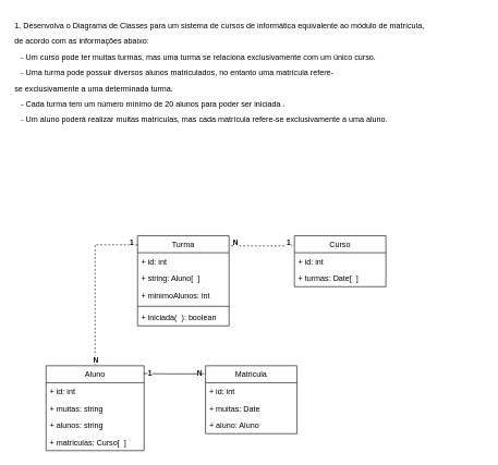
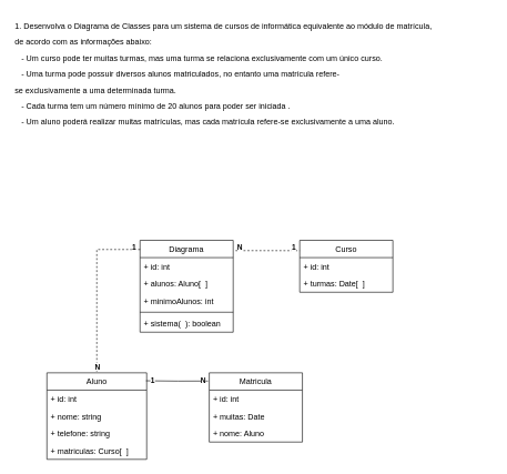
  <mxCell id="0" />
  <mxCell id="1" parent="0" />
  <mxCell id="2" value="Curso" style="swimlane;fontStyle=0;childLayout=stackLayout;horizontal=1;startSize=26;fillColor=none;horizontalStack=0;resizeParent=1;resizeParentMax=0;resizeLast=0;collapsible=1;marginBottom=0;" parent="1" vertex="1"><mxGeometry x="450" y="360" width="140" height="78" as="geometry"><mxRectangle x="480" y="360" width="60" height="26" as="alternateBounds" /></mxGeometry></mxCell>
  <mxCell id="3" value="+ id: int" style="text;strokeColor=none;fillColor=none;align=left;verticalAlign=top;spacingLeft=4;spacingRight=4;overflow=hidden;rotatable=0;points=[[0,0.5],[1,0.5]];portConstraint=eastwest;" parent="2" vertex="1"><mxGeometry y="26" width="140" height="26" as="geometry" /></mxCell>
  <mxCell id="4" value="+ turmas: Date[  ]" style="text;strokeColor=none;fillColor=none;align=left;verticalAlign=top;spacingLeft=4;spacingRight=4;overflow=hidden;rotatable=0;points=[[0,0.5],[1,0.5]];portConstraint=eastwest;" parent="2" vertex="1"><mxGeometry y="52" width="140" height="26" as="geometry" /></mxCell>
  <mxCell id="5" style="edgeStyle=orthogonalEdgeStyle;rounded=0;orthogonalLoop=1;jettySize=auto;html=1;endArrow=none;endFill=0;exitX=1.025;exitY=0.112;exitDx=0;exitDy=0;exitPerimeter=0;entryX=0;entryY=0.199;entryDx=0;entryDy=0;entryPerimeter=0;dashed=1;" parent="1" source="11" target="2" edge="1"><mxGeometry relative="1" as="geometry" /></mxCell>
  <mxCell id="6" value="N" style="edgeLabel;html=1;align=center;verticalAlign=middle;resizable=0;points=[];fontStyle=1" parent="5" vertex="1" connectable="0"><mxGeometry x="-0.813" relative="1" as="geometry"><mxPoint x="-3" y="-5" as="offset" /></mxGeometry></mxCell>
  <mxCell id="7" value="1" style="edgeLabel;html=1;align=center;verticalAlign=middle;resizable=0;points=[];fontStyle=1" parent="5" vertex="1" connectable="0"><mxGeometry x="0.865" y="1" relative="1" as="geometry"><mxPoint x="-3" y="-4" as="offset" /></mxGeometry></mxCell>
  <mxCell id="8" style="edgeStyle=orthogonalEdgeStyle;rounded=0;orthogonalLoop=1;jettySize=auto;html=1;exitX=0.001;exitY=0.1;exitDx=0;exitDy=0;startArrow=none;startFill=0;endArrow=none;endFill=0;exitPerimeter=0;dashed=1;" parent="1" source="11" target="20" edge="1"><mxGeometry relative="1" as="geometry" /></mxCell>
  <mxCell id="9" value="N" style="edgeLabel;html=1;align=center;verticalAlign=middle;resizable=0;points=[];fontStyle=1" parent="8" vertex="1" connectable="0"><mxGeometry x="0.849" y="-1" relative="1" as="geometry"><mxPoint x="1" y="10" as="offset" /></mxGeometry></mxCell>
  <mxCell id="10" value="1" style="edgeLabel;html=1;align=center;verticalAlign=middle;resizable=0;points=[];fontStyle=1" parent="8" vertex="1" connectable="0"><mxGeometry x="-0.842" y="1" relative="1" as="geometry"><mxPoint x="10" y="-5" as="offset" /></mxGeometry></mxCell>
- <mxCell id="11" value="Turma" style="swimlane;fontStyle=0;childLayout=stackLayout;horizontal=1;startSize=26;fillColor=none;horizontalStack=0;resizeParent=1;resizeParentMax=0;resizeLast=0;collapsible=1;marginBottom=0;" parent="1" vertex="1"><mxGeometry x="210" y="360" width="140" height="138" as="geometry"><mxRectangle x="240" y="360" width="60" height="26" as="alternateBounds" /></mxGeometry></mxCell>
+ <mxCell id="11" value="Diagrama" style="swimlane;fontStyle=0;childLayout=stackLayout;horizontal=1;startSize=26;fillColor=none;horizontalStack=0;resizeParent=1;resizeParentMax=0;resizeLast=0;collapsible=1;marginBottom=0;" parent="1" vertex="1"><mxGeometry x="210" y="360" width="140" height="138" as="geometry"><mxRectangle x="240" y="360" width="60" height="26" as="alternateBounds" /></mxGeometry></mxCell>
  <mxCell id="12" value="+ id: int" style="text;strokeColor=none;fillColor=none;align=left;verticalAlign=top;spacingLeft=4;spacingRight=4;overflow=hidden;rotatable=0;points=[[0,0.5],[1,0.5]];portConstraint=eastwest;" parent="11" vertex="1"><mxGeometry y="26" width="140" height="26" as="geometry" /></mxCell>
- <mxCell id="13" value="+ string: Aluno[  ]" style="text;strokeColor=none;fillColor=none;align=left;verticalAlign=top;spacingLeft=4;spacingRight=4;overflow=hidden;rotatable=0;points=[[0,0.5],[1,0.5]];portConstraint=eastwest;" parent="11" vertex="1"><mxGeometry y="52" width="140" height="26" as="geometry" /></mxCell>
+ <mxCell id="13" value="+ alunos: Aluno[  ]" style="text;strokeColor=none;fillColor=none;align=left;verticalAlign=top;spacingLeft=4;spacingRight=4;overflow=hidden;rotatable=0;points=[[0,0.5],[1,0.5]];portConstraint=eastwest;" parent="11" vertex="1"><mxGeometry y="52" width="140" height="26" as="geometry" /></mxCell>
  <mxCell id="14" value="+ minimoAlunos: int" style="text;strokeColor=none;fillColor=none;align=left;verticalAlign=top;spacingLeft=4;spacingRight=4;overflow=hidden;rotatable=0;points=[[0,0.5],[1,0.5]];portConstraint=eastwest;" parent="11" vertex="1"><mxGeometry y="78" width="140" height="26" as="geometry" /></mxCell>
  <mxCell id="15" value="" style="line;strokeWidth=1;fillColor=none;align=left;verticalAlign=middle;spacingTop=-1;spacingLeft=3;spacingRight=3;rotatable=0;labelPosition=right;points=[];portConstraint=eastwest;" parent="11" vertex="1"><mxGeometry y="104" width="140" height="8" as="geometry" /></mxCell>
- <mxCell id="16" value="+ iniciada(  ): boolean" style="text;strokeColor=none;fillColor=none;align=left;verticalAlign=top;spacingLeft=4;spacingRight=4;overflow=hidden;rotatable=0;points=[[0,0.5],[1,0.5]];portConstraint=eastwest;" parent="11" vertex="1"><mxGeometry y="112" width="140" height="26" as="geometry" /></mxCell>
+ <mxCell id="16" value="+ sistema(  ): boolean" style="text;strokeColor=none;fillColor=none;align=left;verticalAlign=top;spacingLeft=4;spacingRight=4;overflow=hidden;rotatable=0;points=[[0,0.5],[1,0.5]];portConstraint=eastwest;" parent="11" vertex="1"><mxGeometry y="112" width="140" height="26" as="geometry" /></mxCell>
  <mxCell id="17" style="edgeStyle=orthogonalEdgeStyle;rounded=0;orthogonalLoop=1;jettySize=auto;html=1;entryX=-0.013;entryY=0.119;entryDx=0;entryDy=0;entryPerimeter=0;startArrow=none;startFill=0;endArrow=none;endFill=0;" parent="1" target="26" edge="1"><mxGeometry relative="1" as="geometry"><mxPoint x="219" y="571" as="sourcePoint" /></mxGeometry></mxCell>
  <mxCell id="18" value="N" style="edgeLabel;html=1;align=center;verticalAlign=middle;resizable=0;points=[];fontStyle=1" parent="17" vertex="1" connectable="0"><mxGeometry x="0.879" y="1" relative="1" as="geometry"><mxPoint x="-2" as="offset" /></mxGeometry></mxCell>
  <mxCell id="19" value="1" style="edgeLabel;html=1;align=center;verticalAlign=middle;resizable=0;points=[];fontStyle=1" parent="17" vertex="1" connectable="0"><mxGeometry x="-0.876" relative="1" as="geometry"><mxPoint x="4" y="-1" as="offset" /></mxGeometry></mxCell>
  <mxCell id="20" value="Aluno" style="swimlane;fontStyle=0;childLayout=stackLayout;horizontal=1;startSize=26;fillColor=none;horizontalStack=0;resizeParent=1;resizeParentMax=0;resizeLast=0;collapsible=1;marginBottom=0;" parent="1" vertex="1"><mxGeometry x="70" y="559" width="150" height="130" as="geometry"><mxRectangle x="100" y="559" width="60" height="26" as="alternateBounds" /></mxGeometry></mxCell>
  <mxCell id="21" value="+ id: int" style="text;strokeColor=none;fillColor=none;align=left;verticalAlign=top;spacingLeft=4;spacingRight=4;overflow=hidden;rotatable=0;points=[[0,0.5],[1,0.5]];portConstraint=eastwest;" parent="20" vertex="1"><mxGeometry y="26" width="150" height="26" as="geometry" /></mxCell>
- <mxCell id="22" value="+ muitas: string" style="text;strokeColor=none;fillColor=none;align=left;verticalAlign=top;spacingLeft=4;spacingRight=4;overflow=hidden;rotatable=0;points=[[0,0.5],[1,0.5]];portConstraint=eastwest;" parent="20" vertex="1"><mxGeometry y="52" width="150" height="26" as="geometry" /></mxCell>
- <mxCell id="23" value="+ alunos: string" style="text;strokeColor=none;fillColor=none;align=left;verticalAlign=top;spacingLeft=4;spacingRight=4;overflow=hidden;rotatable=0;points=[[0,0.5],[1,0.5]];portConstraint=eastwest;" parent="20" vertex="1"><mxGeometry y="78" width="150" height="26" as="geometry" /></mxCell>
+ <mxCell id="22" value="+ nome: string" style="text;strokeColor=none;fillColor=none;align=left;verticalAlign=top;spacingLeft=4;spacingRight=4;overflow=hidden;rotatable=0;points=[[0,0.5],[1,0.5]];portConstraint=eastwest;" parent="20" vertex="1"><mxGeometry y="52" width="150" height="26" as="geometry" /></mxCell>
+ <mxCell id="23" value="+ telefone: string" style="text;strokeColor=none;fillColor=none;align=left;verticalAlign=top;spacingLeft=4;spacingRight=4;overflow=hidden;rotatable=0;points=[[0,0.5],[1,0.5]];portConstraint=eastwest;" parent="20" vertex="1"><mxGeometry y="78" width="150" height="26" as="geometry" /></mxCell>
  <mxCell id="24" value="+ matriculas: Curso[  ]" style="text;strokeColor=none;fillColor=none;align=left;verticalAlign=top;spacingLeft=4;spacingRight=4;overflow=hidden;rotatable=0;points=[[0,0.5],[1,0.5]];portConstraint=eastwest;" parent="20" vertex="1"><mxGeometry y="104" width="150" height="26" as="geometry" /></mxCell>
  <mxCell id="25" value="&lt;div style=&quot;line-height: 24px&quot;&gt;&lt;div&gt;1.&amp;nbsp;Desenvolva&amp;nbsp;o&amp;nbsp;Diagrama&amp;nbsp;de&amp;nbsp;Classes&amp;nbsp;para&amp;nbsp;um&amp;nbsp;sistema&amp;nbsp;de&amp;nbsp;cursos&amp;nbsp;de&amp;nbsp;informática&amp;nbsp;equivalente&amp;nbsp;ao&amp;nbsp;módulo&amp;nbsp;de&amp;nbsp;matrícula,&lt;/div&gt;&lt;div&gt;de&amp;nbsp;acordo&amp;nbsp;com&amp;nbsp;as&amp;nbsp;informações&amp;nbsp;abaixo:&lt;/div&gt;&lt;div&gt;&amp;nbsp;&amp;nbsp;&amp;nbsp;-&amp;nbsp;Um&amp;nbsp;curso&amp;nbsp;pode&amp;nbsp;ter&amp;nbsp;muitas&amp;nbsp;turmas,&amp;nbsp;mas&amp;nbsp;uma&amp;nbsp;turma&amp;nbsp;se&amp;nbsp;relaciona&amp;nbsp;exclusivamente&amp;nbsp;com&amp;nbsp;um&amp;nbsp;único&amp;nbsp;curso.&lt;/div&gt;&lt;div&gt;&amp;nbsp;&amp;nbsp;&amp;nbsp;-&amp;nbsp;Uma&amp;nbsp;turma&amp;nbsp;pode&amp;nbsp;possuir&amp;nbsp;diversos&amp;nbsp;alunos&amp;nbsp;matriculados,&amp;nbsp;no&amp;nbsp;entanto&amp;nbsp;uma&amp;nbsp;matrícula&amp;nbsp;refere-se&amp;nbsp;exclusivamente&amp;nbsp;a&amp;nbsp;uma&amp;nbsp;determinada&amp;nbsp;turma.&lt;/div&gt;&lt;div&gt;&amp;nbsp;&amp;nbsp;&amp;nbsp;-&amp;nbsp;Cada&amp;nbsp;turma&amp;nbsp;tem&amp;nbsp;um&amp;nbsp;número&amp;nbsp;mínimo&amp;nbsp;de&amp;nbsp;20&amp;nbsp;alunos&amp;nbsp;para&amp;nbsp;poder&amp;nbsp;ser&amp;nbsp;iniciada&amp;nbsp;.&lt;/div&gt;&lt;div&gt;&amp;nbsp;&amp;nbsp;&amp;nbsp;-&amp;nbsp;Um&amp;nbsp;aluno&amp;nbsp;poderá&amp;nbsp;realizar&amp;nbsp;muitas&amp;nbsp;matrículas,&amp;nbsp;mas&amp;nbsp;cada&amp;nbsp;matrícula&amp;nbsp;refere-se&amp;nbsp;exclusivamente&amp;nbsp;a&amp;nbsp;uma&amp;nbsp;aluno.&lt;/div&gt;&lt;br&gt;&lt;/div&gt;" style="text;whiteSpace=wrap;html=1;align=left;" parent="1" vertex="1"><mxGeometry x="20" y="20" width="720" height="210" as="geometry" /></mxCell>
  <mxCell id="26" value="Matricula" style="swimlane;fontStyle=0;childLayout=stackLayout;horizontal=1;startSize=26;fillColor=none;horizontalStack=0;resizeParent=1;resizeParentMax=0;resizeLast=0;collapsible=1;marginBottom=0;" parent="1" vertex="1"><mxGeometry x="314" y="559" width="140" height="104" as="geometry"><mxRectangle x="350" y="559" width="60" height="26" as="alternateBounds" /></mxGeometry></mxCell>
  <mxCell id="27" value="+ id: int" style="text;strokeColor=none;fillColor=none;align=left;verticalAlign=top;spacingLeft=4;spacingRight=4;overflow=hidden;rotatable=0;points=[[0,0.5],[1,0.5]];portConstraint=eastwest;" parent="26" vertex="1"><mxGeometry y="26" width="140" height="26" as="geometry" /></mxCell>
  <mxCell id="28" value="+ muitas: Date" style="text;strokeColor=none;fillColor=none;align=left;verticalAlign=top;spacingLeft=4;spacingRight=4;overflow=hidden;rotatable=0;points=[[0,0.5],[1,0.5]];portConstraint=eastwest;" parent="26" vertex="1"><mxGeometry y="52" width="140" height="26" as="geometry" /></mxCell>
- <mxCell id="29" value="+ aluno: Aluno" style="text;strokeColor=none;fillColor=none;align=left;verticalAlign=top;spacingLeft=4;spacingRight=4;overflow=hidden;rotatable=0;points=[[0,0.5],[1,0.5]];portConstraint=eastwest;" parent="26" vertex="1"><mxGeometry y="78" width="140" height="26" as="geometry" /></mxCell>
+ <mxCell id="29" value="+ nome: Aluno" style="text;strokeColor=none;fillColor=none;align=left;verticalAlign=top;spacingLeft=4;spacingRight=4;overflow=hidden;rotatable=0;points=[[0,0.5],[1,0.5]];portConstraint=eastwest;" parent="26" vertex="1"><mxGeometry y="78" width="140" height="26" as="geometry" /></mxCell>
